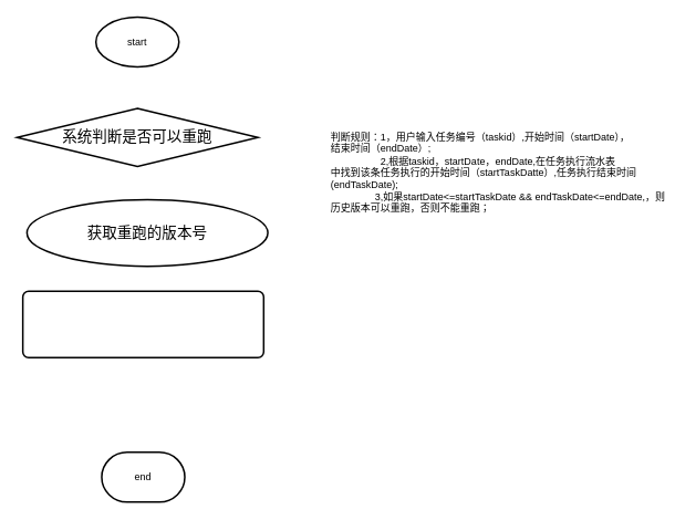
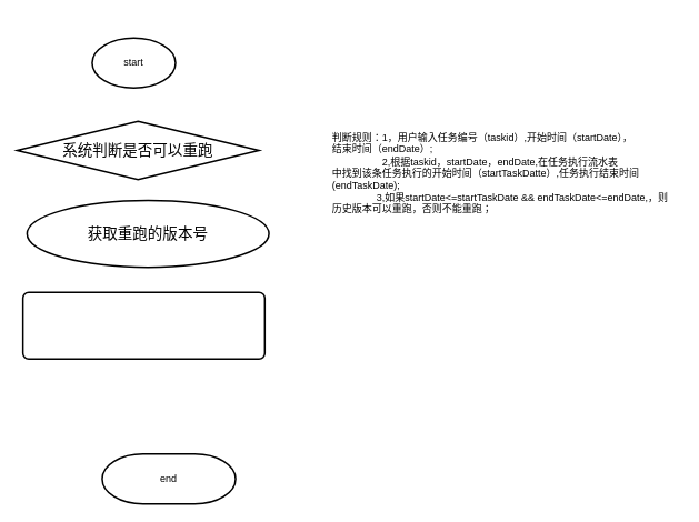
  <mxCell id="0" />
  <mxCell id="1" parent="0" />
- <mxCell id="2" value="start" style="strokeWidth=2;html=1;shape=mxgraph.flowchart.start_1;whiteSpace=wrap;" vertex="1" parent="1"><mxGeometry x="115" y="20" width="100" height="60" as="geometry" /></mxCell>
- <mxCell id="3" value="&lt;span style=&quot;font-size: 18px&quot;&gt;系统判断是否可以重跑&lt;/span&gt;" style="strokeWidth=2;html=1;shape=mxgraph.flowchart.decision;whiteSpace=wrap;" vertex="1" parent="1"><mxGeometry x="20" y="130" width="290" height="70" as="geometry" /></mxCell>
- <mxCell id="4" value="end" style="strokeWidth=2;html=1;shape=mxgraph.flowchart.terminator;whiteSpace=wrap;" vertex="1" parent="1"><mxGeometry x="122" y="544" width="100" height="60" as="geometry" /></mxCell>
+ <mxCell id="2" value="start" style="strokeWidth=2;html=1;shape=mxgraph.flowchart.start_1;whiteSpace=wrap;" vertex="1" parent="1"><mxGeometry x="110" y="45" width="100" height="60" as="geometry" /></mxCell>
+ <mxCell id="3" value="&lt;span style=&quot;font-size: 18px&quot;&gt;系统判断是否可以重跑&lt;/span&gt;" style="strokeWidth=2;html=1;shape=mxgraph.flowchart.decision;whiteSpace=wrap;" vertex="1" parent="1"><mxGeometry x="20" y="145" width="290" height="70" as="geometry" /></mxCell>
+ <mxCell id="4" value="end" style="strokeWidth=2;html=1;shape=mxgraph.flowchart.terminator;whiteSpace=wrap;" vertex="1" parent="1"><mxGeometry x="122" y="544" width="160" height="60" as="geometry" /></mxCell>
  <mxCell id="5" value="获取重跑的版本号&lt;br style=&quot;font-size: 18px&quot;&gt;" style="ellipse;whiteSpace=wrap;html=1;absoluteArcSize=1;arcSize=14;strokeWidth=2;fontSize=18;" vertex="1" parent="1"><mxGeometry x="32" y="240" width="290" height="80" as="geometry" /></mxCell>
  <mxCell id="6" value="判断规则：1，用户输入任务编号（taskid）,开始时间（startDate），&lt;br&gt;结束时间（endDate）;&lt;br&gt;&amp;nbsp; &amp;nbsp; &amp;nbsp; &amp;nbsp; &amp;nbsp; &amp;nbsp; &amp;nbsp; &amp;nbsp; &amp;nbsp; 2,根据taskid，startDate，endDate,在任务执行流水表&lt;br&gt;中找到该条任务执行的开始时间（startTaskDatte）,任务执行结束时间&lt;br&gt;(endTaskDate);&lt;br&gt;&amp;nbsp; &amp;nbsp; &amp;nbsp; &amp;nbsp; &amp;nbsp; &amp;nbsp; &amp;nbsp; &amp;nbsp; 3,如果startDate&amp;lt;=startTaskDate &amp;amp;&amp;amp; endTaskDate&amp;lt;=endDate,，则&lt;br&gt;历史版本可以重跑，否则不能重跑；&lt;br&gt;&amp;nbsp;&lt;br&gt;&lt;br&gt;" style="text;html=1;resizable=0;points=[];autosize=1;align=left;verticalAlign=top;spacingTop=-4;" vertex="1" parent="1"><mxGeometry x="396" y="155" width="420" height="130" as="geometry" /></mxCell>
  <mxCell id="7" value="&lt;br style=&quot;font-size: 18px&quot;&gt;" style="rounded=1;whiteSpace=wrap;html=1;absoluteArcSize=1;arcSize=14;strokeWidth=2;fontSize=18;" vertex="1" parent="1"><mxGeometry x="27" y="350" width="290" height="80" as="geometry" /></mxCell>
